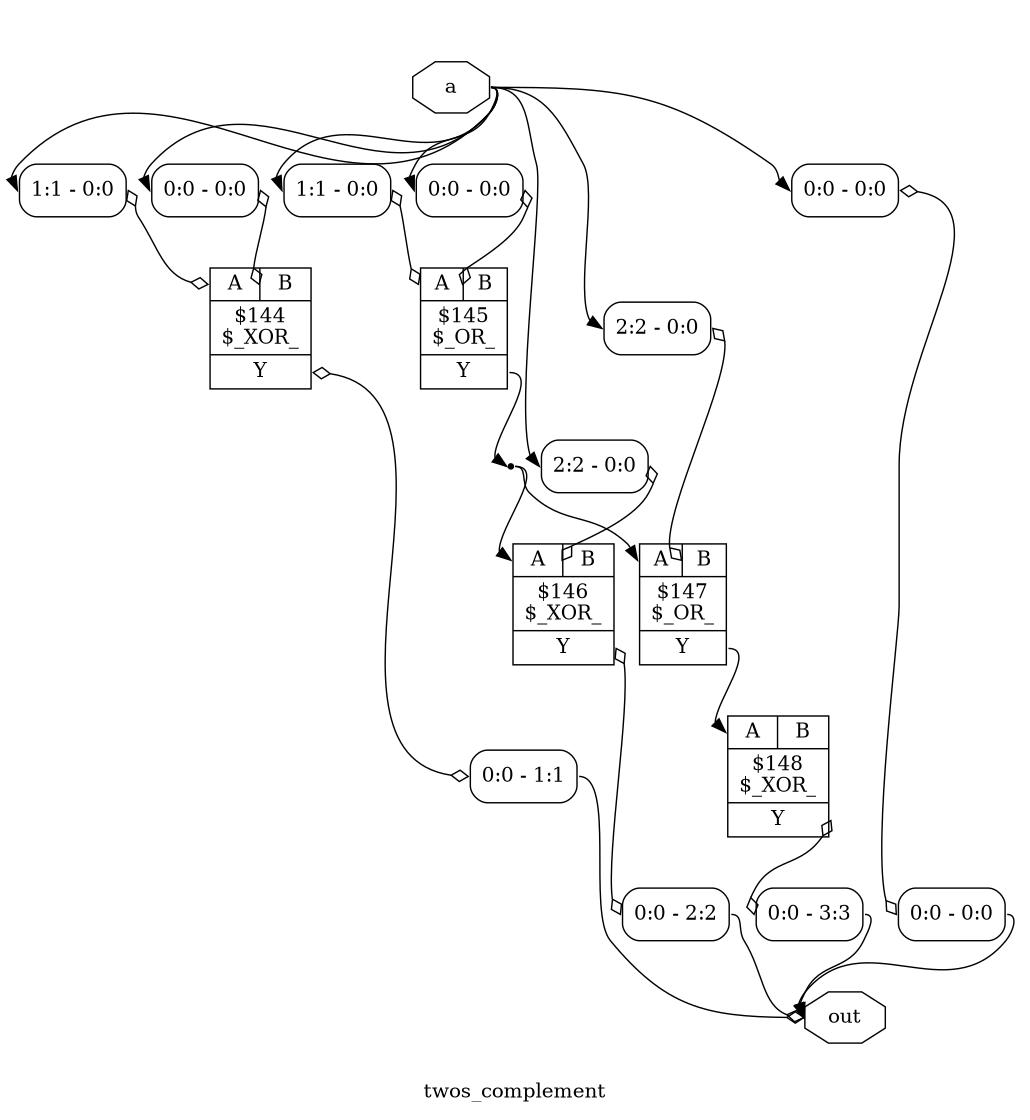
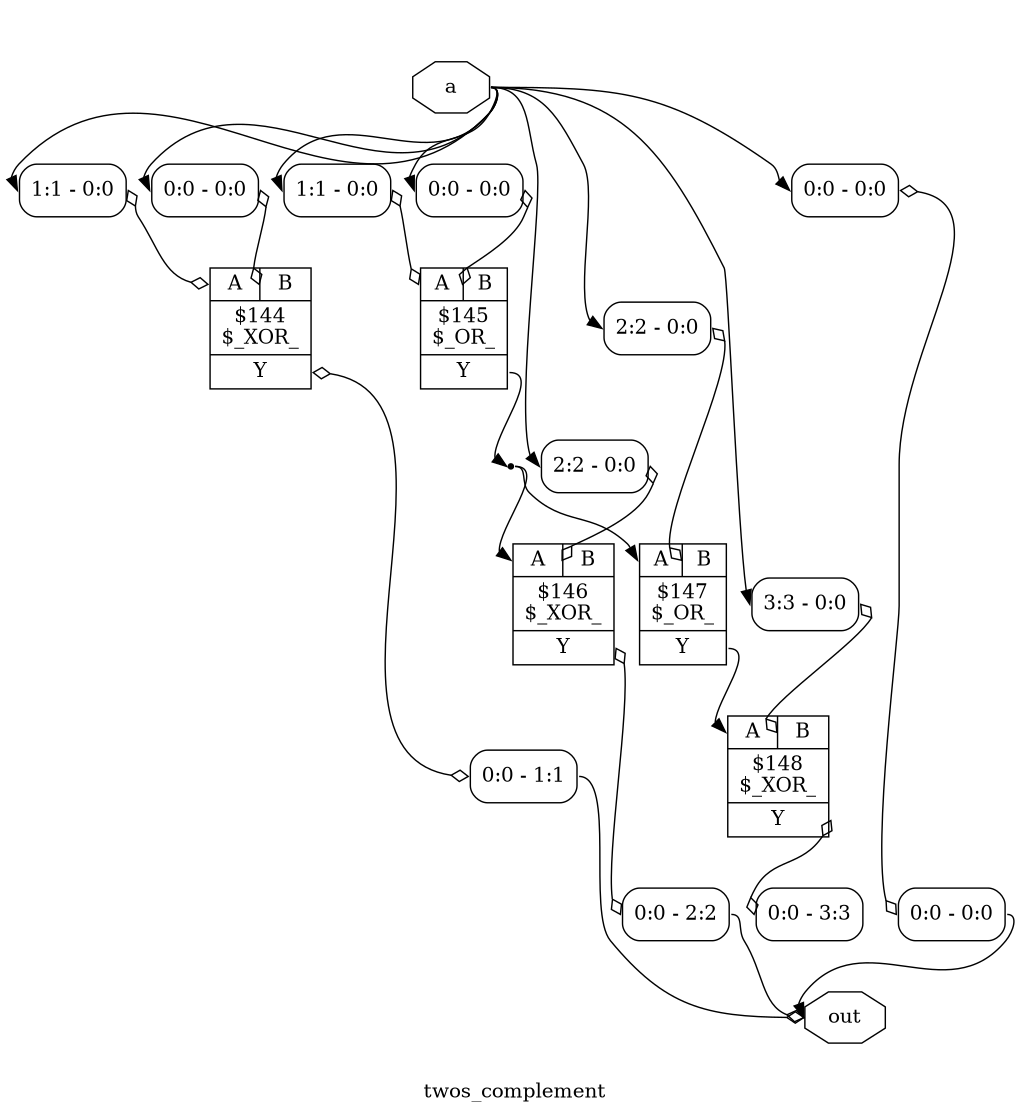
  digraph {
    label=twos_complement
    rankdir=TB
    remincross=true
    node [color=black fontcolor=black shape=record style=rounded]
    edge [color=black fontcolor=black headport=w tailport=e]
    n3 [label=a shape=octagon style=""]
    x0 [label="<s0> 1:1 - 0:0 "]
    x1 [label="<s0> 0:0 - 0:0 "]
    x3 [label="<s0> 1:1 - 0:0 "]
    x4 [label="<s0> 0:0 - 0:0 "]
    x5 [label="<s0> 2:2 - 0:0 "]
    x7 [label="<s0> 2:2 - 0:0 "]
+   x8 [label="<s0> 3:3 - 0:0 "]
    x10 [label="<s0> 0:0 - 0:0 "]
    c8 [label="{{<p5> A|<p6> B}|$144\n$_XOR_|{<p7> Y}}" color="" fontcolor="" style=""]
    c9 [label="{{<p5> A|<p6> B}|$145\n$_OR_|{<p7> Y}}" color="" fontcolor="" style=""]
    c10 [label="{{<p5> A|<p6> B}|$146\n$_XOR_|{<p7> Y}}" color="" fontcolor="" style=""]
    c11 [label="{{<p5> A|<p6> B}|$147\n$_OR_|{<p7> Y}}" color="" fontcolor="" style=""]
    c12 [label="{{<p5> A|<p6> B}|$148\n$_XOR_|{<p7> Y}}" color="" fontcolor="" style=""]
    x11 [label="<s0> 0:0 - 0:0 "]
    n4 [label=out shape=octagon style=""]
    x2 [label="<s0> 0:0 - 1:1 "]
    n2 [shape=point color="" fontcolor="" style=""]
    x6 [label="<s0> 0:0 - 2:2 "]
    x9 [label="<s0> 0:0 - 3:3 "]
    n3 -> x0 [headport="s0:w"]
    n3 -> x1 [headport="s0:w"]
    n3 -> x3 [headport="s0:w"]
    n3 -> x4 [headport="s0:w"]
    n3 -> x5 [headport="s0:w"]
    n3 -> x7 [headport="s0:w"]
+   n3 -> x8 [headport="s0:w"]
    n3 -> x10 [headport="s0:w"]
    x0 -> c8 [arrowhead=odiamond arrowtail=odiamond dir=both headport="p5:w"]
    x1 -> c8 [arrowhead=odiamond arrowtail=odiamond dir=both headport="p6:w"]
    x3 -> c9 [arrowhead=odiamond arrowtail=odiamond dir=both headport="p5:w"]
    x4 -> c9 [arrowhead=odiamond arrowtail=odiamond dir=both headport="p6:w"]
    x5 -> c10 [arrowhead=odiamond arrowtail=odiamond dir=both headport="p6:w"]
    x7 -> c11 [arrowhead=odiamond arrowtail=odiamond dir=both headport="p6:w"]
+   x8 -> c12 [arrowhead=odiamond arrowtail=odiamond dir=both headport="p6:w"]
    x10 -> x11 [arrowhead=odiamond arrowtail=odiamond dir=both]
    c8 -> x2 [arrowhead=odiamond arrowtail=odiamond dir=both tailport="p7:e"]
    c9 -> n2 [tailport="p7:e"]
    c10 -> x6 [arrowhead=odiamond arrowtail=odiamond dir=both tailport="p7:e"]
    c11 -> c12 [headport="p5:w" tailport="p7:e"]
    c12 -> x9 [arrowhead=odiamond arrowtail=odiamond dir=both tailport="p7:e"]
    x11 -> n4 [tailport="s0:e"]
    x2 -> n4 [arrowhead=odiamond tailport="s0:e"]
    n2 -> c10 [headport="p5:w"]
    n2 -> c11 [headport="p5:w"]
    x6 -> n4 [arrowhead=odiamond tailport="s0:e"]
-   x9 -> n4 [tailport="s0:e"]
  }
